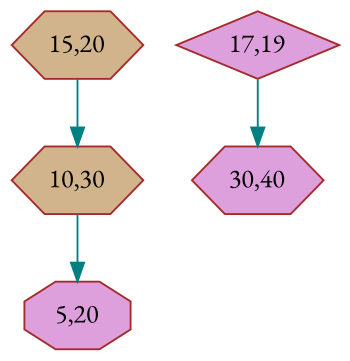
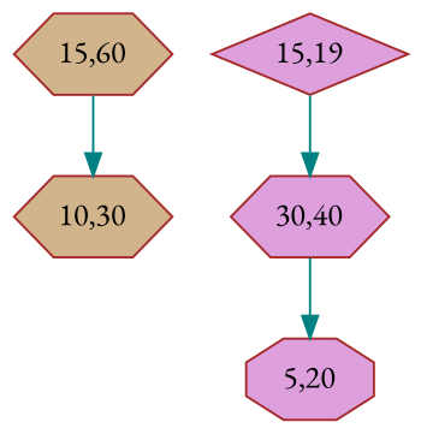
  digraph {
    fontname="EB Garamond"
    node [color=brown fillcolor=plum fontname="EB Garamond" shape=hexagon style=filled]
    edge [color=teal fontname="EB Garamond"]
-   "15,20" [fillcolor=tan]
+   "15,20" [fillcolor=tan label="15,60"]
    "10,30" [fillcolor=tan]
    "5,20" [shape=octagon]
-   "17,19" [shape=diamond]
+   "17,19" [shape=diamond label="15,19"]
    "30,40"
    "15,20" -> "10,30"
-   "10,30" -> "5,20"
+   "30,40" -> "5,20"
    "17,19" -> "30,40"
  }
